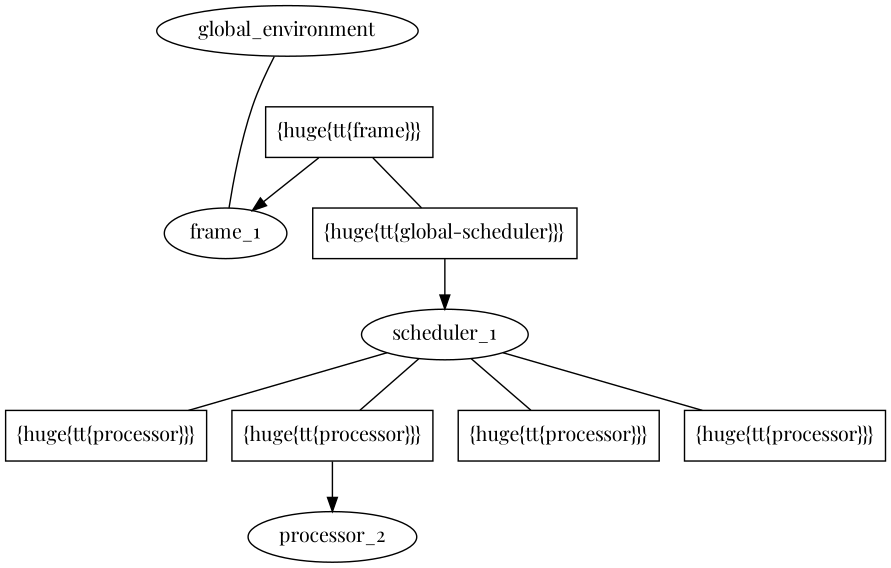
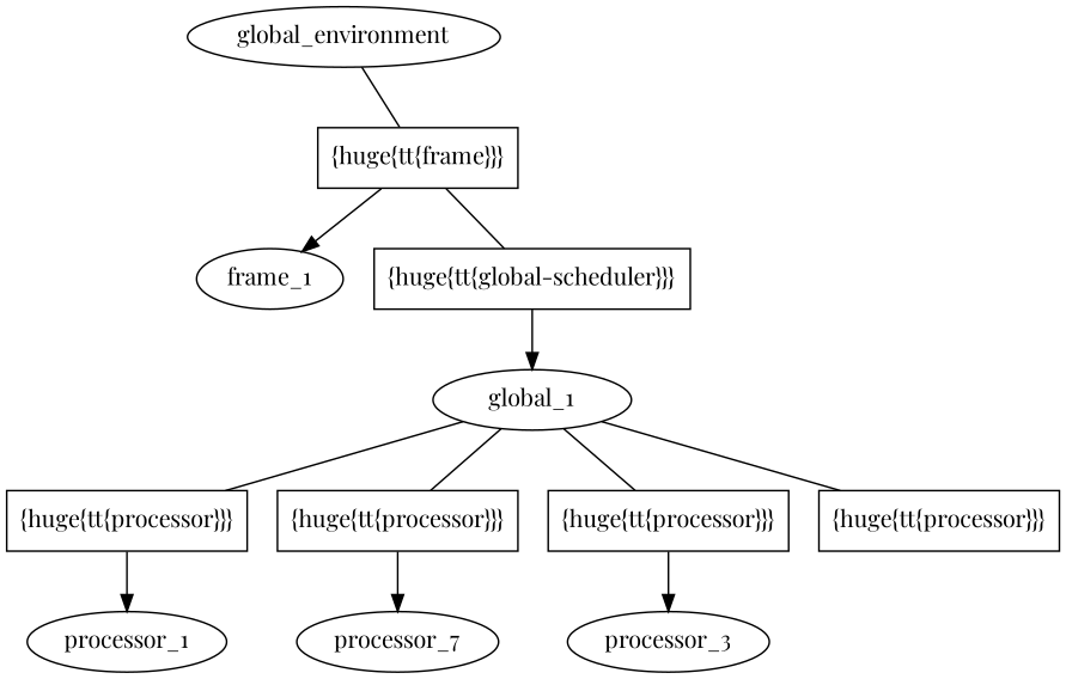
  digraph {
    fontname="Playfair Display"
    node [color="#000000" fillcolor=white fontname="Playfair Display" style=filled]
    edge [arrowhead=none color="#000000" fontname="Playfair Display"]
-   processor_2 [texlbl="{\huge{\tt{Processor}}}"]
-   scheduler_1 [texlbl="{\huge{\tt{Scheduler}}}"]
+   processor_1 [texlbl="{\huge{\tt{Processor}}}"]
+   processor_2 [texlbl="{\huge{\tt{Processor}}}" label=processor_7]
+   processor_3 [texlbl="{\huge{\tt{Processor}}}"]
+   scheduler_1 [texlbl="{\huge{\tt{Scheduler}}}" label=global_1]
    n5 [label="{\huge{\tt{processor}}}" shape=box]
    n6 [label="{\huge{\tt{processor}}}" shape=box]
    n7 [label="{\huge{\tt{processor}}}" shape=box]
    n8 [label="{\huge{\tt{processor}}}" shape=box]
    frame_1 [texlbl="{\huge{\tt{Frame}}}"]
    n10 [label="{\huge{\tt{global-scheduler}}}" shape=box]
    global_environment [texlbl="{\huge{\tt{Global-Environment}}}"]
    n12 [label="{\huge{\tt{frame}}}" shape=box]
    scheduler_1 -> n5
    scheduler_1 -> n6
    scheduler_1 -> n7
    scheduler_1 -> n8
+   n5 -> processor_1 [style="-triangle 45" arrowhead=""]
    n6 -> processor_2 [style="-triangle 45" arrowhead=""]
+   n7 -> processor_3 [style="-triangle 45" arrowhead=""]
    n10 -> scheduler_1 [style="-triangle 45" arrowhead=""]
-   global_environment -> frame_1
+   global_environment -> n12
    n12 -> frame_1 [style="-triangle 45" arrowhead=""]
    n12 -> n10
  }
